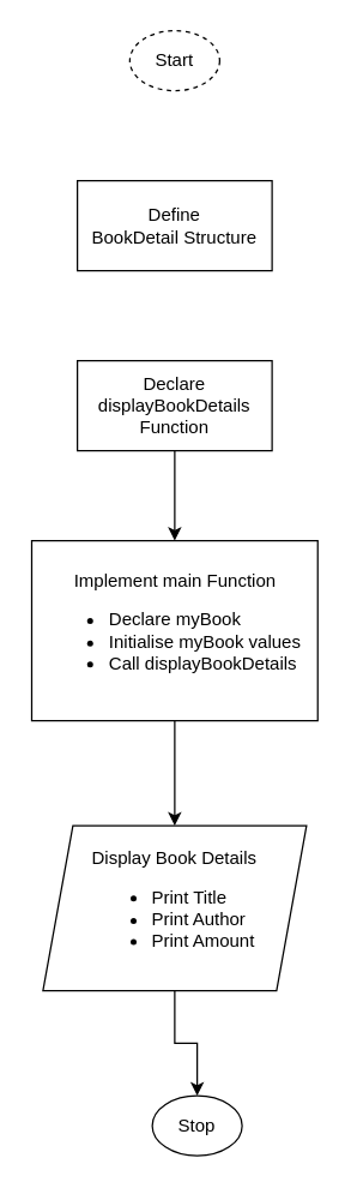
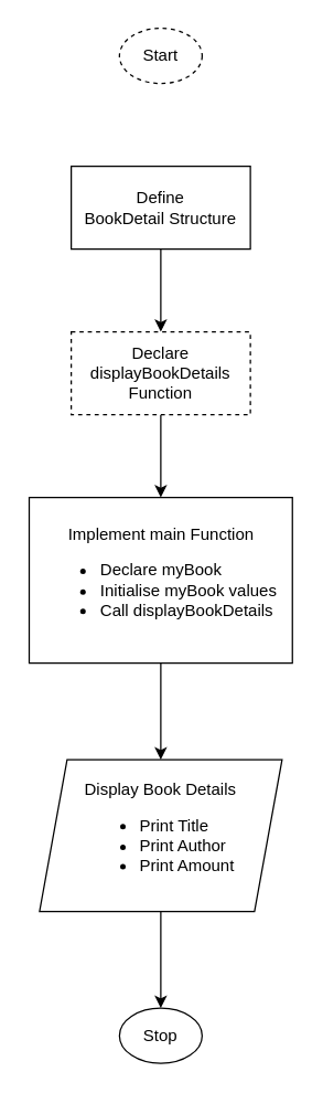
  <mxCell id="0" />
  <mxCell id="1" parent="0" />
  <mxCell id="2" value="Start" style="ellipse;whiteSpace=wrap;html=1;dashed=1;" vertex="1" parent="1"><mxGeometry x="86" y="20" width="60" height="40" as="geometry" /></mxCell>
+ <mxCell id="3" style="edgeStyle=orthogonalEdgeStyle;rounded=0;orthogonalLoop=1;jettySize=auto;html=1;" edge="1" parent="1" source="4" target="6"><mxGeometry relative="1" as="geometry" /></mxCell>
  <mxCell id="4" value="Define&lt;br&gt;BookDetail Structure" style="rounded=0;whiteSpace=wrap;html=1;" vertex="1" parent="1"><mxGeometry x="51" y="120" width="130" height="60" as="geometry" /></mxCell>
  <mxCell id="5" style="edgeStyle=orthogonalEdgeStyle;rounded=0;orthogonalLoop=1;jettySize=auto;html=1;entryX=0.5;entryY=0;entryDx=0;entryDy=0;" edge="1" parent="1" source="6" target="8"><mxGeometry relative="1" as="geometry" /></mxCell>
- <mxCell id="6" value="Declare&lt;br&gt;displayBookDetails Function" style="rounded=0;whiteSpace=wrap;html=1;" vertex="1" parent="1"><mxGeometry x="51" y="240" width="130" height="60" as="geometry" /></mxCell>
+ <mxCell id="6" value="Declare&lt;br&gt;displayBookDetails Function" style="rounded=0;whiteSpace=wrap;html=1;dashed=1;" vertex="1" parent="1"><mxGeometry x="51" y="240" width="130" height="60" as="geometry" /></mxCell>
  <mxCell id="7" style="edgeStyle=orthogonalEdgeStyle;rounded=0;orthogonalLoop=1;jettySize=auto;html=1;entryX=0.5;entryY=0;entryDx=0;entryDy=0;" edge="1" parent="1" source="8" target="10"><mxGeometry relative="1" as="geometry" /></mxCell>
  <mxCell id="8" value="Implement main Function&lt;br&gt;&lt;div style=&quot;&quot;&gt;&lt;ul&gt;&lt;li style=&quot;text-align: left;&quot;&gt;Declare myBook&lt;br&gt;&lt;/li&gt;&lt;li style=&quot;text-align: left;&quot;&gt;Initialise myBook values&lt;br&gt;&lt;/li&gt;&lt;li style=&quot;text-align: left;&quot;&gt;Call displayBookDetails&lt;br&gt;&lt;/li&gt;&lt;/ul&gt;&lt;/div&gt;" style="rounded=0;whiteSpace=wrap;html=1;" vertex="1" parent="1"><mxGeometry x="20.5" y="360" width="191" height="120" as="geometry" /></mxCell>
  <mxCell id="9" style="edgeStyle=orthogonalEdgeStyle;rounded=0;orthogonalLoop=1;jettySize=auto;html=1;entryX=0.5;entryY=0;entryDx=0;entryDy=0;" edge="1" parent="1" source="10" target="11"><mxGeometry relative="1" as="geometry" /></mxCell>
  <mxCell id="10" value="Display Book Details&lt;br&gt;&lt;ul&gt;&lt;li style=&quot;text-align: left;&quot;&gt;Print Title&lt;br&gt;&lt;/li&gt;&lt;li style=&quot;text-align: left;&quot;&gt;Print Author&lt;br&gt;&lt;/li&gt;&lt;li style=&quot;text-align: left;&quot;&gt;Print Amount&lt;br&gt;&lt;/li&gt;&lt;/ul&gt;" style="shape=parallelogram;perimeter=parallelogramPerimeter;whiteSpace=wrap;html=1;fixedSize=1;" vertex="1" parent="1"><mxGeometry x="28" y="550" width="176" height="110" as="geometry" /></mxCell>
- <mxCell id="11" value="Stop" style="ellipse;whiteSpace=wrap;html=1;" vertex="1" parent="1"><mxGeometry x="101" y="730" width="60" height="40" as="geometry" /></mxCell>
+ <mxCell id="11" value="Stop" style="ellipse;whiteSpace=wrap;html=1;" vertex="1" parent="1"><mxGeometry x="86" y="730" width="60" height="40" as="geometry" /></mxCell>
